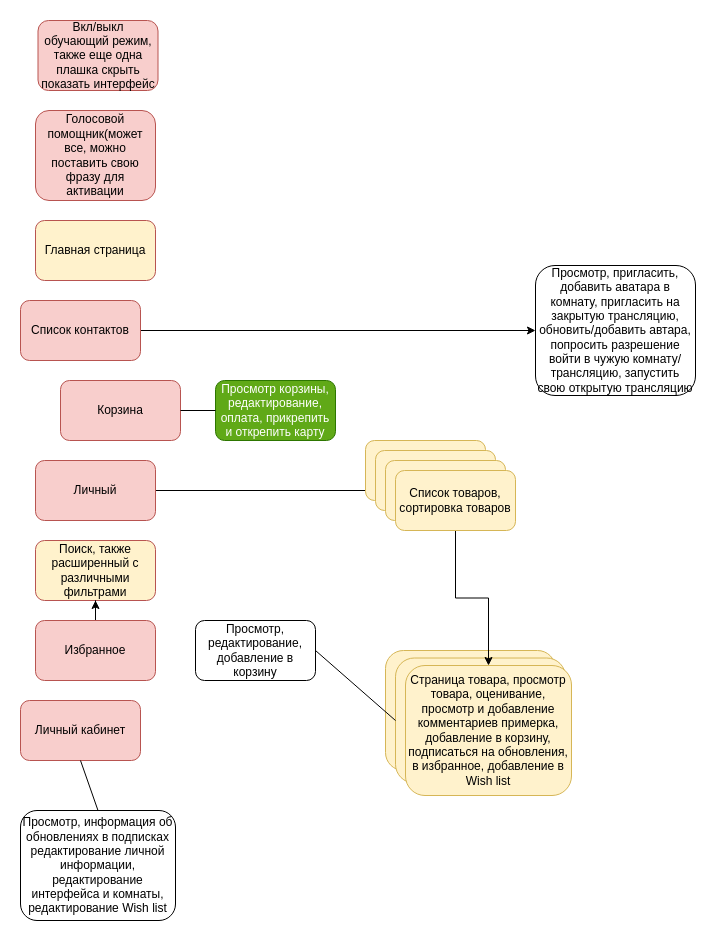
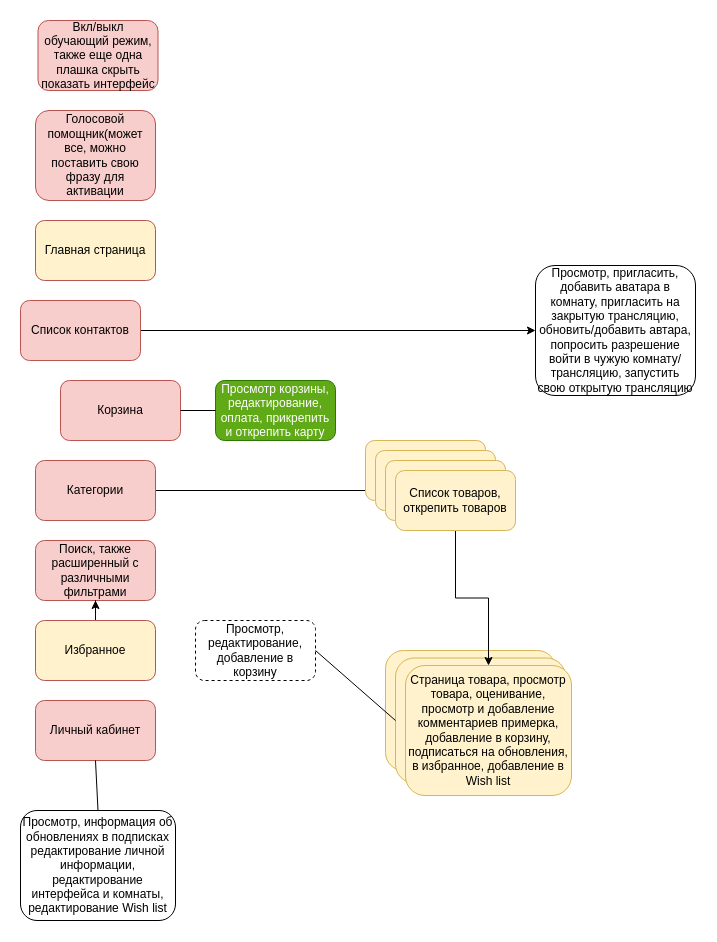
  <mxCell id="0" />
  <mxCell id="1" parent="0" />
  <mxCell id="2" value="Главная страница" style="rounded=1;whiteSpace=wrap;html=1;fillColor=#fff2cc;strokeColor=#b85450;" vertex="1" parent="1"><mxGeometry x="35" y="220" width="120" height="60" as="geometry" /></mxCell>
  <mxCell id="3" style="edgeStyle=orthogonalEdgeStyle;rounded=0;orthogonalLoop=1;jettySize=auto;html=1;entryX=0;entryY=0.5;entryDx=0;entryDy=0;" edge="1" parent="1" source="4" target="26"><mxGeometry relative="1" as="geometry" /></mxCell>
  <mxCell id="4" value="Список контактов" style="rounded=1;whiteSpace=wrap;html=1;fillColor=#f8cecc;strokeColor=#b85450;" vertex="1" parent="1"><mxGeometry x="20" y="300" width="120" height="60" as="geometry" /></mxCell>
  <mxCell id="5" value="Корзина" style="rounded=1;whiteSpace=wrap;html=1;fillColor=#f8cecc;strokeColor=#b85450;" vertex="1" parent="1"><mxGeometry x="60" y="380" width="120" height="60" as="geometry" /></mxCell>
  <mxCell id="6" style="edgeStyle=orthogonalEdgeStyle;rounded=0;orthogonalLoop=1;jettySize=auto;html=1;entryX=0;entryY=0.5;entryDx=0;entryDy=0;" edge="1" parent="1" source="7" target="23"><mxGeometry relative="1" as="geometry" /></mxCell>
- <mxCell id="7" value="Личный" style="rounded=1;whiteSpace=wrap;html=1;fillColor=#f8cecc;strokeColor=#b85450;" vertex="1" parent="1"><mxGeometry x="35" y="460" width="120" height="60" as="geometry" /></mxCell>
- <mxCell id="8" value="Поиск, также расширенный с различными фильтрами" style="rounded=1;whiteSpace=wrap;html=1;fillColor=#fff2cc;strokeColor=#b85450;" vertex="1" parent="1"><mxGeometry x="35" y="540" width="120" height="60" as="geometry" /></mxCell>
+ <mxCell id="7" value="Категории" style="rounded=1;whiteSpace=wrap;html=1;fillColor=#f8cecc;strokeColor=#b85450;" vertex="1" parent="1"><mxGeometry x="35" y="460" width="120" height="60" as="geometry" /></mxCell>
+ <mxCell id="8" value="Поиск, также расширенный с различными фильтрами" style="rounded=1;whiteSpace=wrap;html=1;fillColor=#f8cecc;strokeColor=#b85450;" vertex="1" parent="1"><mxGeometry x="35" y="540" width="120" height="60" as="geometry" /></mxCell>
  <mxCell id="9" value="Просмотр корзины, редактирование, оплата, прикрепить и открепить карту" style="rounded=1;whiteSpace=wrap;html=1;fillColor=#60a917;strokeColor=#2D7600;fontColor=#ffffff;" vertex="1" parent="1"><mxGeometry x="215" y="380" width="120" height="60" as="geometry" /></mxCell>
  <mxCell id="10" value="" style="endArrow=none;html=1;exitX=1;exitY=0.5;exitDx=0;exitDy=0;entryX=0;entryY=0.5;entryDx=0;entryDy=0;" edge="1" parent="1" source="5" target="9"><mxGeometry width="50" height="50" relative="1" as="geometry"><mxPoint x="275" y="440" as="sourcePoint" /><mxPoint x="325" y="390" as="targetPoint" /></mxGeometry></mxCell>
- <mxCell id="11" value="Личный кабинет" style="rounded=1;whiteSpace=wrap;html=1;fillColor=#f8cecc;strokeColor=#b85450;" vertex="1" parent="1"><mxGeometry x="20" y="700" width="120" height="60" as="geometry" /></mxCell>
+ <mxCell id="11" value="Личный кабинет" style="rounded=1;whiteSpace=wrap;html=1;fillColor=#f8cecc;strokeColor=#b85450;" vertex="1" parent="1"><mxGeometry x="35" y="700" width="120" height="60" as="geometry" /></mxCell>
  <mxCell id="12" value="Просмотр, информация об обновлениях в подписках редактирование личной информации, редактирование интерфейса и комнаты, редактирование Wish list" style="rounded=1;whiteSpace=wrap;html=1;" vertex="1" parent="1"><mxGeometry x="20" y="810" width="155" height="110" as="geometry" /></mxCell>
  <mxCell id="13" value="" style="endArrow=none;html=1;entryX=0.5;entryY=0;entryDx=0;entryDy=0;exitX=0.5;exitY=1;exitDx=0;exitDy=0;" edge="1" parent="1" source="11" target="12"><mxGeometry width="50" height="50" relative="1" as="geometry"><mxPoint x="155" y="760" as="sourcePoint" /><mxPoint x="205" y="710" as="targetPoint" /></mxGeometry></mxCell>
  <mxCell id="14" style="edgeStyle=orthogonalEdgeStyle;rounded=0;orthogonalLoop=1;jettySize=auto;html=1;" edge="1" parent="1" source="15" target="8"><mxGeometry relative="1" as="geometry" /></mxCell>
- <mxCell id="15" value="Избранное" style="rounded=1;whiteSpace=wrap;html=1;fillColor=#f8cecc;strokeColor=#b85450;" vertex="1" parent="1"><mxGeometry x="35" y="620" width="120" height="60" as="geometry" /></mxCell>
- <mxCell id="16" value="Просмотр, редактирование, добавление в корзину" style="rounded=1;whiteSpace=wrap;html=1;" vertex="1" parent="1"><mxGeometry x="195" y="620" width="120" height="60" as="geometry" /></mxCell>
+ <mxCell id="15" value="Избранное" style="rounded=1;whiteSpace=wrap;html=1;fillColor=#fff2cc;strokeColor=#b85450;" vertex="1" parent="1"><mxGeometry x="35" y="620" width="120" height="60" as="geometry" /></mxCell>
+ <mxCell id="16" value="Просмотр, редактирование, добавление в корзину" style="rounded=1;whiteSpace=wrap;html=1;dashed=1;" vertex="1" parent="1"><mxGeometry x="195" y="620" width="120" height="60" as="geometry" /></mxCell>
  <mxCell id="17" value="" style="rounded=1;whiteSpace=wrap;html=1;fillColor=#fff2cc;strokeColor=#d6b656;" vertex="1" parent="1"><mxGeometry x="385" y="650" width="170" height="120" as="geometry" /></mxCell>
  <mxCell id="18" value="" style="rounded=1;whiteSpace=wrap;html=1;fillColor=#fff2cc;strokeColor=#d6b656;" vertex="1" parent="1"><mxGeometry x="395" y="657.5" width="170" height="125" as="geometry" /></mxCell>
  <mxCell id="19" value="&lt;span&gt;Страница товара, просмотр товара, оценивание, просмотр и добавление комментариев примерка, добавление в корзину, подписаться на обновления, в избранное, добавление в Wish list&lt;/span&gt;" style="rounded=1;whiteSpace=wrap;html=1;fillColor=#fff2cc;strokeColor=#d6b656;" vertex="1" parent="1"><mxGeometry x="405" y="665" width="166" height="130" as="geometry" /></mxCell>
  <mxCell id="20" value="" style="endArrow=none;html=1;entryX=0;entryY=0.5;entryDx=0;entryDy=0;exitX=1;exitY=0.5;exitDx=0;exitDy=0;" edge="1" parent="1" source="16" target="18"><mxGeometry width="50" height="50" relative="1" as="geometry"><mxPoint x="205" y="660" as="sourcePoint" /><mxPoint x="255" y="610" as="targetPoint" /></mxGeometry></mxCell>
  <mxCell id="21" value="" style="rounded=1;whiteSpace=wrap;html=1;fillColor=#fff2cc;strokeColor=#d6b656;" vertex="1" parent="1"><mxGeometry x="365" y="440" width="120" height="60" as="geometry" /></mxCell>
  <mxCell id="22" value="" style="rounded=1;whiteSpace=wrap;html=1;fillColor=#fff2cc;strokeColor=#d6b656;" vertex="1" parent="1"><mxGeometry x="375" y="450" width="120" height="60" as="geometry" /></mxCell>
  <mxCell id="23" value="" style="rounded=1;whiteSpace=wrap;html=1;fillColor=#fff2cc;strokeColor=#d6b656;" vertex="1" parent="1"><mxGeometry x="385" y="460" width="120" height="60" as="geometry" /></mxCell>
  <mxCell id="24" style="edgeStyle=orthogonalEdgeStyle;rounded=0;orthogonalLoop=1;jettySize=auto;html=1;" edge="1" parent="1" source="25" target="19"><mxGeometry relative="1" as="geometry" /></mxCell>
- <mxCell id="25" value="Список товаров, сортировка товаров" style="rounded=1;whiteSpace=wrap;html=1;fillColor=#fff2cc;strokeColor=#d6b656;" vertex="1" parent="1"><mxGeometry x="395" y="470" width="120" height="60" as="geometry" /></mxCell>
+ <mxCell id="25" value="Список товаров, открепить товаров" style="rounded=1;whiteSpace=wrap;html=1;fillColor=#fff2cc;strokeColor=#d6b656;" vertex="1" parent="1"><mxGeometry x="395" y="470" width="120" height="60" as="geometry" /></mxCell>
  <mxCell id="26" value="Просмотр, пригласить, добавить аватара в комнату, пригласить на закрытую трансляцию, обновить/добавить автара, попросить разрешение войти в чужую комнату/трансляцию, запустить свою открытую трансляцию" style="rounded=1;whiteSpace=wrap;html=1;" vertex="1" parent="1"><mxGeometry x="535" y="265" width="160" height="130" as="geometry" /></mxCell>
  <mxCell id="27" value="Голосовой помощник(может все, можно поставить свою фразу для активации" style="rounded=1;whiteSpace=wrap;html=1;fillColor=#f8cecc;strokeColor=#b85450;" vertex="1" parent="1"><mxGeometry x="35" y="110" width="120" height="90" as="geometry" /></mxCell>
  <mxCell id="28" value="Вкл/выкл обучающий режим, также еще одна плашка скрыть показать интерфейс" style="rounded=1;whiteSpace=wrap;html=1;fillColor=#f8cecc;strokeColor=#b85450;" vertex="1" parent="1"><mxGeometry x="37.5" y="20" width="120" height="70" as="geometry" /></mxCell>
